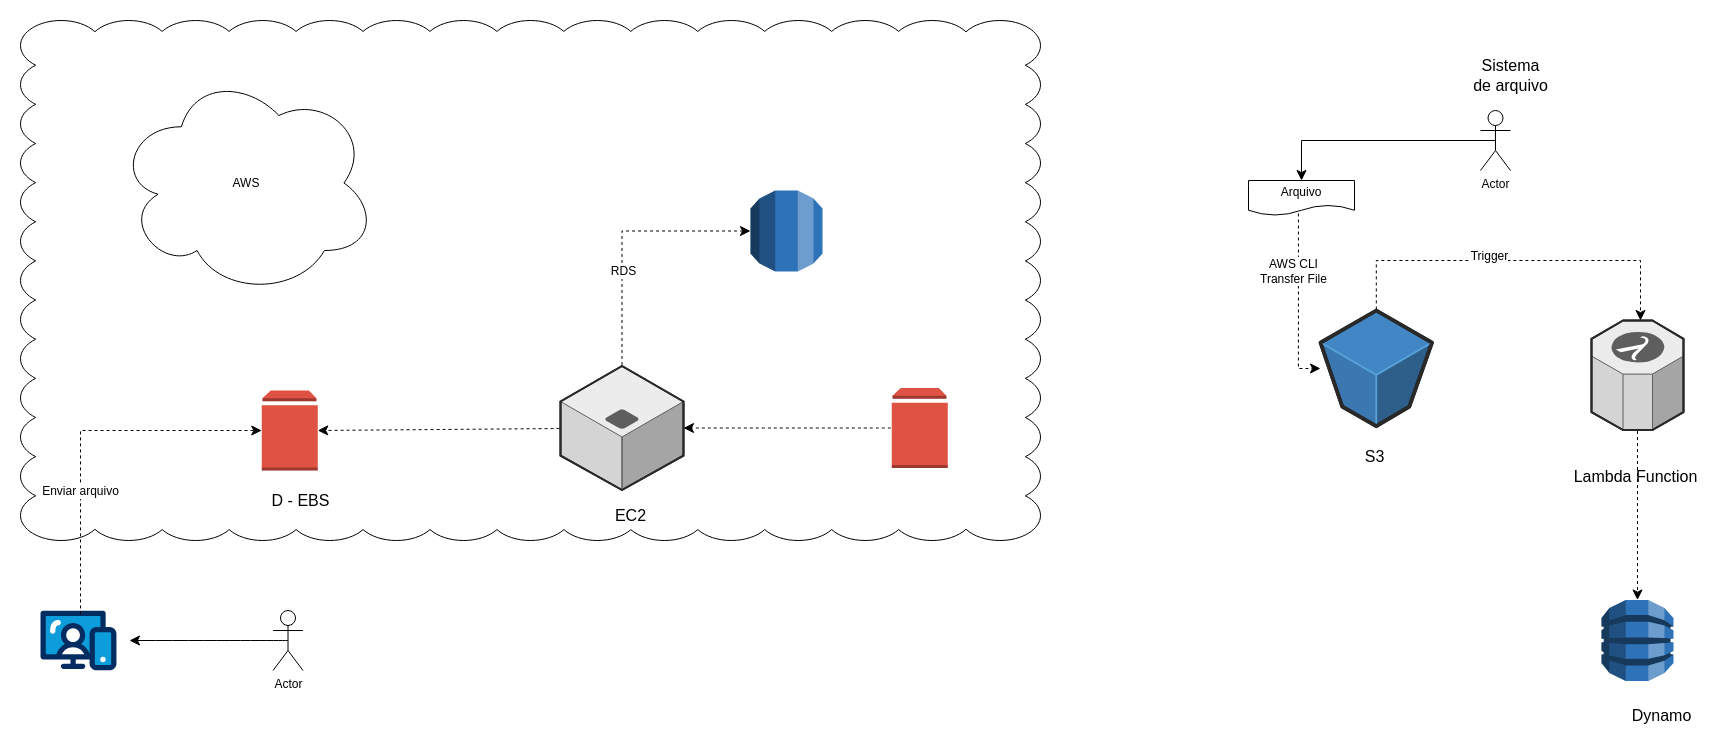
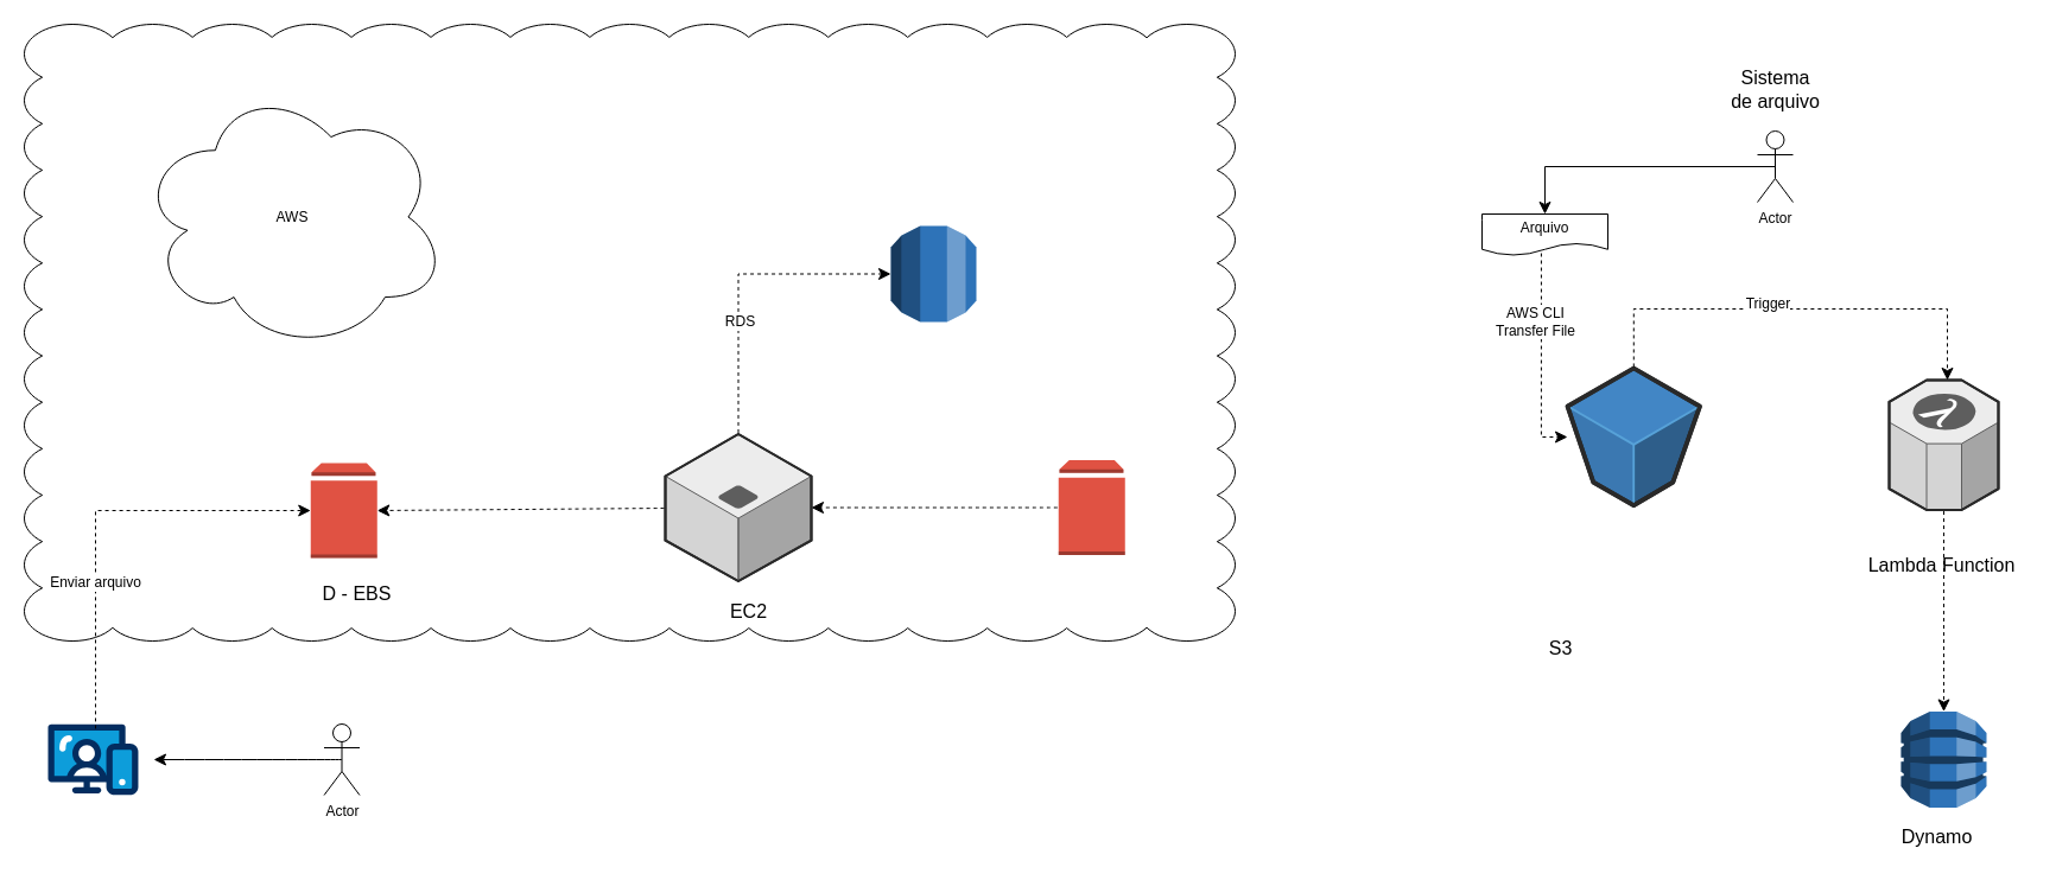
  <mxCell id="0" />
  <mxCell id="1" parent="0" />
  <mxCell id="2" value="" style="whiteSpace=wrap;html=1;shape=mxgraph.basic.cloud_rect" vertex="1" parent="1"><mxGeometry x="20" y="20" width="1020" height="520" as="geometry" /></mxCell>
  <mxCell id="3" value="AWS" style="ellipse;shape=cloud;whiteSpace=wrap;html=1;" vertex="1" parent="1"><mxGeometry x="115.95" y="70" width="260" height="225" as="geometry" /></mxCell>
  <mxCell id="4" value="" style="outlineConnect=0;dashed=0;verticalLabelPosition=bottom;verticalAlign=top;align=center;html=1;shape=mxgraph.aws3.volume;fillColor=#E05243;gradientColor=none;" vertex="1" parent="1"><mxGeometry x="261.25" y="390" width="56" height="80" as="geometry" /></mxCell>
  <mxCell id="5" value="" style="verticalLabelPosition=bottom;aspect=fixed;html=1;shape=mxgraph.salesforce.web;" vertex="1" parent="1"><mxGeometry x="40" y="610" width="75.95" height="60" as="geometry" /></mxCell>
  <mxCell id="6" value="Actor" style="shape=umlActor;verticalLabelPosition=bottom;verticalAlign=top;html=1;outlineConnect=0;" vertex="1" parent="1"><mxGeometry x="272.5" y="610" width="30" height="60" as="geometry" /></mxCell>
  <mxCell id="7" style="edgeStyle=none;curved=1;rounded=0;orthogonalLoop=1;jettySize=auto;html=1;exitX=0.5;exitY=0.5;exitDx=0;exitDy=0;exitPerimeter=0;fontSize=12;startSize=8;endSize=8;" edge="1" parent="1" source="6"><mxGeometry relative="1" as="geometry"><mxPoint x="129" y="640" as="targetPoint" /></mxGeometry></mxCell>
  <mxCell id="8" value="" style="verticalLabelPosition=bottom;html=1;verticalAlign=top;strokeWidth=1;align=center;outlineConnect=0;dashed=0;outlineConnect=0;shape=mxgraph.aws3d.application_server;fillColor=#ECECEC;strokeColor=#5E5E5E;aspect=fixed;" vertex="1" parent="1"><mxGeometry x="560" y="365.5" width="123" height="124" as="geometry" /></mxCell>
  <mxCell id="9" value="" style="endArrow=classic;html=1;rounded=0;fontSize=12;startSize=8;endSize=8;curved=1;entryX=1;entryY=0.5;entryDx=0;entryDy=0;entryPerimeter=0;dashed=1;flowAnimation=1;" edge="1" parent="1" source="8" target="4"><mxGeometry width="50" height="50" relative="1" as="geometry"><mxPoint x="520" y="360" as="sourcePoint" /><mxPoint x="570" y="310" as="targetPoint" /></mxGeometry></mxCell>
  <mxCell id="10" value="&lt;blockquote style=&quot;margin: 0 0 0 40px; border: none; padding: 0px;&quot;&gt;D - EBS&lt;/blockquote&gt;" style="text;html=1;align=center;verticalAlign=middle;resizable=0;points=[];autosize=1;strokeColor=none;fillColor=none;fontSize=16;" vertex="1" parent="1"><mxGeometry x="220" y="485" width="120" height="30" as="geometry" /></mxCell>
  <mxCell id="11" value="&lt;blockquote style=&quot;margin: 0 0 0 40px; border: none; padding: 0px;&quot;&gt;EC2&lt;/blockquote&gt;" style="text;html=1;align=center;verticalAlign=middle;resizable=0;points=[];autosize=1;strokeColor=none;fillColor=none;fontSize=16;" vertex="1" parent="1"><mxGeometry x="565" y="499.5" width="90" height="30" as="geometry" /></mxCell>
  <mxCell id="12" style="edgeStyle=none;curved=1;rounded=0;orthogonalLoop=1;jettySize=auto;html=1;exitX=0;exitY=0.5;exitDx=0;exitDy=0;exitPerimeter=0;fontSize=12;startSize=8;endSize=8;dashed=1;flowAnimation=1;" edge="1" parent="1" source="13" target="8"><mxGeometry relative="1" as="geometry" /></mxCell>
  <mxCell id="13" value="" style="outlineConnect=0;dashed=0;verticalLabelPosition=bottom;verticalAlign=top;align=center;html=1;shape=mxgraph.aws3.volume;fillColor=#E05243;gradientColor=none;" vertex="1" parent="1"><mxGeometry x="891.25" y="387.5" width="56" height="80" as="geometry" /></mxCell>
  <mxCell id="14" value="" style="edgeStyle=segmentEdgeStyle;endArrow=classic;html=1;curved=0;rounded=0;endSize=8;startSize=8;sourcePerimeterSpacing=0;targetPerimeterSpacing=0;fontSize=12;entryX=0;entryY=0.5;entryDx=0;entryDy=0;entryPerimeter=0;exitX=0.527;exitY=0.08;exitDx=0;exitDy=0;exitPerimeter=0;dashed=1;flowAnimation=1;" edge="1" parent="1" source="5" target="4"><mxGeometry width="140" relative="1" as="geometry"><mxPoint x="80" y="580" as="sourcePoint" /><mxPoint x="180" y="460" as="targetPoint" /><Array as="points"><mxPoint x="80" y="430" /></Array></mxGeometry></mxCell>
  <mxCell id="15" value="Enviar arquivo" style="edgeLabel;html=1;align=center;verticalAlign=middle;resizable=0;points=[];fontSize=12;" connectable="0" vertex="1" parent="14"><mxGeometry x="0.108" y="1" relative="1" as="geometry"><mxPoint x="-19" y="61" as="offset" /></mxGeometry></mxCell>
  <mxCell id="16" value="" style="outlineConnect=0;dashed=0;verticalLabelPosition=bottom;verticalAlign=top;align=center;html=1;shape=mxgraph.aws3.rds;fillColor=#2E73B8;gradientColor=none;" vertex="1" parent="1"><mxGeometry x="750" y="190" width="72" height="81" as="geometry" /></mxCell>
  <mxCell id="17" value="" style="edgeStyle=segmentEdgeStyle;endArrow=classic;html=1;curved=0;rounded=0;endSize=8;startSize=8;sourcePerimeterSpacing=0;targetPerimeterSpacing=0;fontSize=12;dashed=1;entryX=0;entryY=0.5;entryDx=0;entryDy=0;entryPerimeter=0;flowAnimation=1;" edge="1" parent="1" source="8" target="16"><mxGeometry width="140" relative="1" as="geometry"><mxPoint x="628" y="130" as="sourcePoint" /><mxPoint x="500" y="265" as="targetPoint" /><Array as="points"><mxPoint x="622" y="231" /></Array></mxGeometry></mxCell>
  <mxCell id="18" value="RDS" style="edgeLabel;html=1;align=center;verticalAlign=middle;resizable=0;points=[];fontSize=12;" connectable="0" vertex="1" parent="17"><mxGeometry x="0.449" y="-2" relative="1" as="geometry"><mxPoint x="-55" y="38" as="offset" /></mxGeometry></mxCell>
  <mxCell id="19" value="" style="verticalLabelPosition=bottom;html=1;verticalAlign=top;strokeWidth=1;align=center;outlineConnect=0;dashed=0;outlineConnect=0;shape=mxgraph.aws3d.lambda;fillColor=#ECECEC;strokeColor=#5E5E5E;aspect=fixed;" vertex="1" parent="1"><mxGeometry x="1591" y="320" width="92" height="109.5" as="geometry" /></mxCell>
  <mxCell id="20" value="" style="verticalLabelPosition=bottom;html=1;verticalAlign=top;strokeWidth=1;align=center;outlineConnect=0;dashed=0;outlineConnect=0;shape=mxgraph.aws3d.s3Bucket;fillColor=#4286c5;strokeColor=#57A2D8;aspect=fixed;" vertex="1" parent="1"><mxGeometry x="1320" y="310" width="111.5" height="115.67" as="geometry" /></mxCell>
  <mxCell id="21" style="edgeStyle=orthogonalEdgeStyle;rounded=0;orthogonalLoop=1;jettySize=auto;html=1;exitX=0.471;exitY=0.913;exitDx=0;exitDy=0;fontSize=12;startSize=8;endSize=8;exitPerimeter=0;dashed=1;flowAnimation=1;" edge="1" parent="1" source="23" target="20"><mxGeometry relative="1" as="geometry"><Array as="points"><mxPoint x="1298" y="368" /></Array></mxGeometry></mxCell>
  <mxCell id="22" value="AWS CLI&lt;div&gt;Transfer File&lt;/div&gt;" style="edgeLabel;html=1;align=center;verticalAlign=middle;resizable=0;points=[];fontSize=12;" connectable="0" vertex="1" parent="21"><mxGeometry x="-0.327" y="-5" relative="1" as="geometry"><mxPoint y="-1" as="offset" /></mxGeometry></mxCell>
  <mxCell id="23" value="Arquivo" style="shape=document;whiteSpace=wrap;html=1;boundedLbl=1;" vertex="1" parent="1"><mxGeometry x="1248" y="180" width="106" height="35" as="geometry" /></mxCell>
- <mxCell id="24" value="S3" style="text;html=1;align=center;verticalAlign=middle;resizable=0;points=[];autosize=1;strokeColor=none;fillColor=none;fontSize=16;" vertex="1" parent="1"><mxGeometry x="1354" y="441" width="40" height="30" as="geometry" /></mxCell>
+ <mxCell id="24" value="S3" style="text;html=1;align=center;verticalAlign=middle;resizable=0;points=[];autosize=1;strokeColor=none;fillColor=none;fontSize=16;" vertex="1" parent="1"><mxGeometry x="1294" y="531" width="40" height="30" as="geometry" /></mxCell>
  <mxCell id="25" value="Lambda Function" style="text;html=1;align=center;verticalAlign=middle;resizable=0;points=[];autosize=1;strokeColor=none;fillColor=none;fontSize=16;" vertex="1" parent="1"><mxGeometry x="1560" y="461" width="150" height="30" as="geometry" /></mxCell>
  <mxCell id="26" value="" style="edgeStyle=segmentEdgeStyle;endArrow=classic;html=1;curved=0;rounded=0;endSize=8;startSize=8;sourcePerimeterSpacing=0;targetPerimeterSpacing=0;fontSize=12;dashed=1;flowAnimation=1;" edge="1" parent="1" source="20" target="19"><mxGeometry width="140" relative="1" as="geometry"><mxPoint x="1440" y="240" as="sourcePoint" /><mxPoint x="1640" y="300" as="targetPoint" /><Array as="points"><mxPoint x="1376" y="260" /><mxPoint x="1640" y="260" /></Array></mxGeometry></mxCell>
  <mxCell id="27" value="Trigger" style="edgeLabel;html=1;align=center;verticalAlign=middle;resizable=0;points=[];fontSize=12;" connectable="0" vertex="1" parent="26"><mxGeometry x="-0.125" y="5" relative="1" as="geometry"><mxPoint x="-1" as="offset" /></mxGeometry></mxCell>
  <mxCell id="28" style="edgeStyle=orthogonalEdgeStyle;rounded=0;orthogonalLoop=1;jettySize=auto;html=1;exitX=0.5;exitY=0.5;exitDx=0;exitDy=0;exitPerimeter=0;fontSize=12;startSize=8;endSize=8;entryX=0.5;entryY=0;entryDx=0;entryDy=0;" edge="1" parent="1" source="29" target="23"><mxGeometry relative="1" as="geometry"><mxPoint x="1301" y="170" as="targetPoint" /><mxPoint x="1480" y="140" as="sourcePoint" /></mxGeometry></mxCell>
  <mxCell id="29" value="Actor" style="shape=umlActor;verticalLabelPosition=bottom;verticalAlign=top;html=1;outlineConnect=0;" vertex="1" parent="1"><mxGeometry x="1480" y="110" width="30" height="60" as="geometry" /></mxCell>
  <mxCell id="30" value="" style="outlineConnect=0;dashed=0;verticalLabelPosition=bottom;verticalAlign=top;align=center;html=1;shape=mxgraph.aws3.dynamo_db;fillColor=#2E73B8;gradientColor=none;" vertex="1" parent="1"><mxGeometry x="1601" y="599.5" width="72" height="81" as="geometry" /></mxCell>
  <mxCell id="31" style="edgeStyle=orthogonalEdgeStyle;rounded=0;orthogonalLoop=1;jettySize=auto;html=1;fontSize=12;startSize=8;endSize=8;dashed=1;flowAnimation=1;entryX=0.5;entryY=0;entryDx=0;entryDy=0;entryPerimeter=0;" edge="1" parent="1" source="19" target="30"><mxGeometry relative="1" as="geometry"><mxPoint x="1466.5" y="560.25" as="sourcePoint" /><mxPoint x="1466.5" y="719.75" as="targetPoint" /><Array as="points"><mxPoint x="1637" y="600" /></Array></mxGeometry></mxCell>
- <mxCell id="32" value="Dynamo" style="text;html=1;align=center;verticalAlign=middle;resizable=0;points=[];autosize=1;strokeColor=none;fillColor=none;fontSize=16;" vertex="1" parent="1"><mxGeometry x="1621" y="700" width="80" height="30" as="geometry" /></mxCell>
- <mxCell id="33" value="Sistema&lt;div&gt;de arquivo&lt;/div&gt;" style="text;html=1;align=center;verticalAlign=middle;resizable=0;points=[];autosize=1;strokeColor=none;fillColor=none;fontSize=16;" vertex="1" parent="1"><mxGeometry x="1460" y="50" width="100" height="50" as="geometry" /></mxCell>
+ <mxCell id="32" value="Dynamo" style="text;html=1;align=center;verticalAlign=middle;resizable=0;points=[];autosize=1;strokeColor=none;fillColor=none;fontSize=16;" vertex="1" parent="1"><mxGeometry x="1591" y="690" width="80" height="30" as="geometry" /></mxCell>
+ <mxCell id="33" value="Sistema&lt;div&gt;de arquivo&lt;/div&gt;" style="text;html=1;align=center;verticalAlign=middle;resizable=0;points=[];autosize=1;strokeColor=none;fillColor=none;fontSize=16;" vertex="1" parent="1"><mxGeometry x="1445" y="50" width="100" height="50" as="geometry" /></mxCell>
